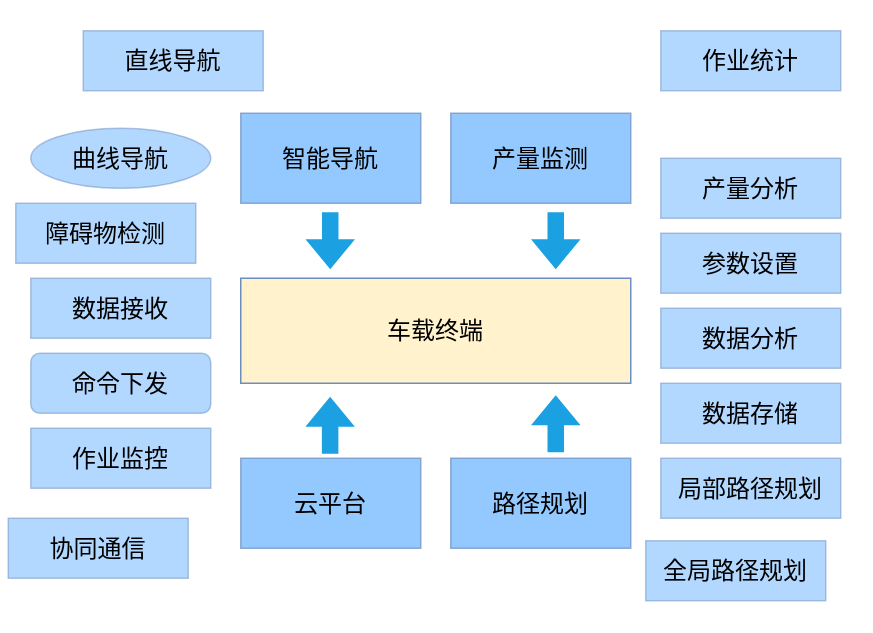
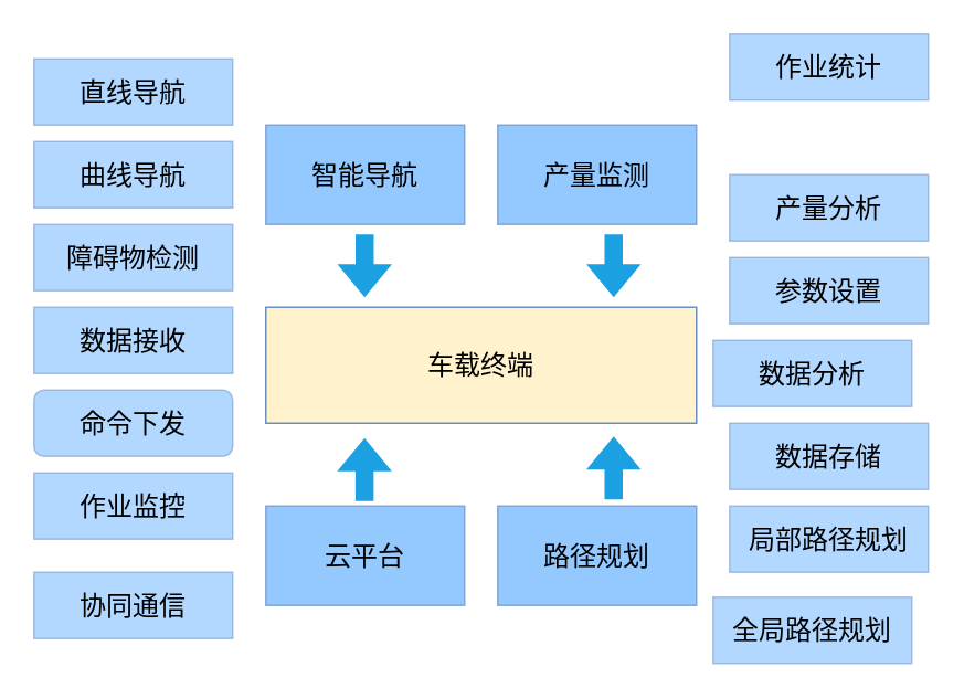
  <mxCell id="0" />
  <mxCell id="1" parent="0" />
  <mxCell id="2" value="车载终端" style="rounded=0;whiteSpace=wrap;html=1;fontSize=16;fillColor=#fff2cc;strokeColor=#6c8ebf;" parent="1" vertex="1"><mxGeometry x="160" y="185" width="260" height="70" as="geometry" /></mxCell>
  <mxCell id="3" value="产量监测" style="rounded=0;whiteSpace=wrap;html=1;fontSize=16;fillColor=#66B2FF;strokeColor=#6C8EBF;opacity=70;" parent="1" vertex="1"><mxGeometry x="300" y="75" width="120" height="60" as="geometry" /></mxCell>
  <mxCell id="4" value="路径规划" style="rounded=0;whiteSpace=wrap;html=1;fontSize=16;fillColor=#66B2FF;strokeColor=#6c8ebf;opacity=70;" parent="1" vertex="1"><mxGeometry x="300" y="305" width="120" height="60" as="geometry" /></mxCell>
  <mxCell id="5" value="云平台" style="rounded=0;whiteSpace=wrap;html=1;fontSize=16;fillColor=#66B2FF;strokeColor=#6c8ebf;opacity=70;" parent="1" vertex="1"><mxGeometry x="160" y="305" width="120" height="60" as="geometry" /></mxCell>
  <mxCell id="6" value="智能导航" style="rounded=0;whiteSpace=wrap;html=1;fontSize=16;fillColor=#66B2FF;strokeColor=#6c8ebf;opacity=70;" parent="1" vertex="1"><mxGeometry x="160" y="75" width="120" height="60" as="geometry" /></mxCell>
  <mxCell id="7" value="" style="shape=flexArrow;endArrow=none;html=1;rounded=0;strokeColor=none;strokeWidth=2;align=center;verticalAlign=middle;fontFamily=Helvetica;fontSize=11;fontColor=default;labelBackgroundColor=default;edgeStyle=orthogonalEdgeStyle;endSize=6;fillColor=#1ba1e2;startArrow=block;endFill=0;" parent="1" edge="1"><mxGeometry width="50" height="50" relative="1" as="geometry"><mxPoint x="219.66" y="180" as="sourcePoint" /><mxPoint x="219.66" y="140" as="targetPoint" /></mxGeometry></mxCell>
  <mxCell id="8" value="" style="shape=flexArrow;endArrow=none;html=1;rounded=0;strokeColor=none;strokeWidth=2;align=center;verticalAlign=middle;fontFamily=Helvetica;fontSize=11;fontColor=default;labelBackgroundColor=default;edgeStyle=orthogonalEdgeStyle;endSize=6;fillColor=#1ba1e2;startArrow=block;endFill=0;" parent="1" edge="1"><mxGeometry width="50" height="50" relative="1" as="geometry"><mxPoint x="370" y="180" as="sourcePoint" /><mxPoint x="370" y="140" as="targetPoint" /></mxGeometry></mxCell>
  <mxCell id="9" value="" style="shape=flexArrow;endArrow=none;html=1;rounded=0;strokeColor=none;strokeWidth=2;align=center;verticalAlign=middle;fontFamily=Helvetica;fontSize=11;fontColor=default;labelBackgroundColor=default;edgeStyle=orthogonalEdgeStyle;endSize=6;fillColor=#1ba1e2;startArrow=block;endFill=0;" parent="1" edge="1"><mxGeometry width="50" height="50" relative="1" as="geometry"><mxPoint x="219.58" y="263" as="sourcePoint" /><mxPoint x="219.58" y="303" as="targetPoint" /></mxGeometry></mxCell>
  <mxCell id="10" value="" style="shape=flexArrow;endArrow=none;html=1;rounded=0;strokeColor=none;strokeWidth=2;align=center;verticalAlign=middle;fontFamily=Helvetica;fontSize=11;fontColor=default;labelBackgroundColor=default;edgeStyle=orthogonalEdgeStyle;endSize=6;fillColor=#1ba1e2;endFill=0;startArrow=block;" parent="1" edge="1"><mxGeometry width="50" height="50" relative="1" as="geometry"><mxPoint x="370" y="262" as="sourcePoint" /><mxPoint x="370" y="302" as="targetPoint" /></mxGeometry></mxCell>
  <mxCell id="11" value="作业统计" style="rounded=0;whiteSpace=wrap;html=1;fontSize=16;fillColor=#66B2FF;opacity=50;strokeColor=#6C8EBF;" vertex="1" parent="1"><mxGeometry x="440" y="20" width="120" height="40" as="geometry" /></mxCell>
  <mxCell id="12" value="产量分析" style="rounded=0;whiteSpace=wrap;html=1;fontSize=16;fillColor=#66B2FF;opacity=50;strokeColor=#6C8EBF;" vertex="1" parent="1"><mxGeometry x="440" y="105" width="120" height="40" as="geometry" /></mxCell>
  <mxCell id="13" value="参数设置" style="rounded=0;whiteSpace=wrap;html=1;fontSize=16;fillColor=#66B2FF;opacity=50;strokeColor=#6C8EBF;" vertex="1" parent="1"><mxGeometry x="440" y="155" width="120" height="40" as="geometry" /></mxCell>
- <mxCell id="14" value="数据分析" style="rounded=0;whiteSpace=wrap;html=1;fontSize=16;fillColor=#66B2FF;opacity=50;strokeColor=#6C8EBF;" vertex="1" parent="1"><mxGeometry x="440" y="205" width="120" height="40" as="geometry" /></mxCell>
+ <mxCell id="14" value="数据分析" style="rounded=0;whiteSpace=wrap;html=1;fontSize=16;fillColor=#66B2FF;opacity=50;strokeColor=#6C8EBF;" vertex="1" parent="1"><mxGeometry x="430" y="205" width="120" height="40" as="geometry" /></mxCell>
  <mxCell id="15" value="数据存储" style="rounded=0;whiteSpace=wrap;html=1;fontSize=16;fillColor=#66B2FF;opacity=50;strokeColor=#6C8EBF;" vertex="1" parent="1"><mxGeometry x="440" y="255" width="120" height="40" as="geometry" /></mxCell>
  <mxCell id="16" value="局部路径规划" style="rounded=0;whiteSpace=wrap;html=1;fontSize=16;fillColor=#66B2FF;opacity=50;strokeColor=#6C8EBF;" vertex="1" parent="1"><mxGeometry x="440" y="305" width="120" height="40" as="geometry" /></mxCell>
  <mxCell id="17" value="全局路径规划" style="rounded=0;whiteSpace=wrap;html=1;fontSize=16;fillColor=#66B2FF;opacity=50;strokeColor=#6C8EBF;" vertex="1" parent="1"><mxGeometry x="430" y="360" width="120" height="40" as="geometry" /></mxCell>
- <mxCell id="18" value="直线导航" style="rounded=0;whiteSpace=wrap;html=1;fontSize=16;fillColor=#66B2FF;opacity=50;strokeColor=#6C8EBF;" vertex="1" parent="1"><mxGeometry x="55" y="20" width="120" height="40" as="geometry" /></mxCell>
- <mxCell id="19" value="曲线导航" style="ellipse;whiteSpace=wrap;html=1;fontSize=16;fillColor=#66B2FF;opacity=50;strokeColor=#6C8EBF;" vertex="1" parent="1"><mxGeometry x="20" y="85" width="120" height="40" as="geometry" /></mxCell>
- <mxCell id="20" value="障碍物检测" style="rounded=0;whiteSpace=wrap;html=1;fontSize=16;fillColor=#66B2FF;opacity=50;strokeColor=#6C8EBF;" vertex="1" parent="1"><mxGeometry x="10" y="135" width="120" height="40" as="geometry" /></mxCell>
+ <mxCell id="18" value="直线导航" style="rounded=0;whiteSpace=wrap;html=1;fontSize=16;fillColor=#66B2FF;opacity=50;strokeColor=#6C8EBF;" vertex="1" parent="1"><mxGeometry x="20" y="35" width="120" height="40" as="geometry" /></mxCell>
+ <mxCell id="19" value="曲线导航" style="rounded=0;whiteSpace=wrap;html=1;fontSize=16;fillColor=#66B2FF;opacity=50;strokeColor=#6C8EBF;" vertex="1" parent="1"><mxGeometry x="20" y="85" width="120" height="40" as="geometry" /></mxCell>
+ <mxCell id="20" value="障碍物检测" style="rounded=0;whiteSpace=wrap;html=1;fontSize=16;fillColor=#66B2FF;opacity=50;strokeColor=#6C8EBF;" vertex="1" parent="1"><mxGeometry x="20" y="135" width="120" height="40" as="geometry" /></mxCell>
  <mxCell id="21" value="数据接收" style="rounded=0;whiteSpace=wrap;html=1;fontSize=16;fillColor=#66B2FF;opacity=50;strokeColor=#6C8EBF;" vertex="1" parent="1"><mxGeometry x="20" y="185" width="120" height="40" as="geometry" /></mxCell>
  <mxCell id="22" value="命令下发" style="whiteSpace=wrap;html=1;fontSize=16;fillColor=#66B2FF;opacity=50;strokeColor=#6C8EBF;rounded=1;" vertex="1" parent="1"><mxGeometry x="20" y="235" width="120" height="40" as="geometry" /></mxCell>
  <mxCell id="23" value="作业监控" style="rounded=0;whiteSpace=wrap;html=1;fontSize=16;fillColor=#66B2FF;opacity=50;strokeColor=#6C8EBF;" vertex="1" parent="1"><mxGeometry x="20" y="285" width="120" height="40" as="geometry" /></mxCell>
- <mxCell id="24" value="协同通信" style="rounded=0;whiteSpace=wrap;html=1;fontSize=16;fillColor=#66B2FF;opacity=50;strokeColor=#6C8EBF;" vertex="1" parent="1"><mxGeometry x="5" y="345" width="120" height="40" as="geometry" /></mxCell>
+ <mxCell id="24" value="协同通信" style="rounded=0;whiteSpace=wrap;html=1;fontSize=16;fillColor=#66B2FF;opacity=50;strokeColor=#6C8EBF;" vertex="1" parent="1"><mxGeometry x="20" y="345" width="120" height="40" as="geometry" /></mxCell>
